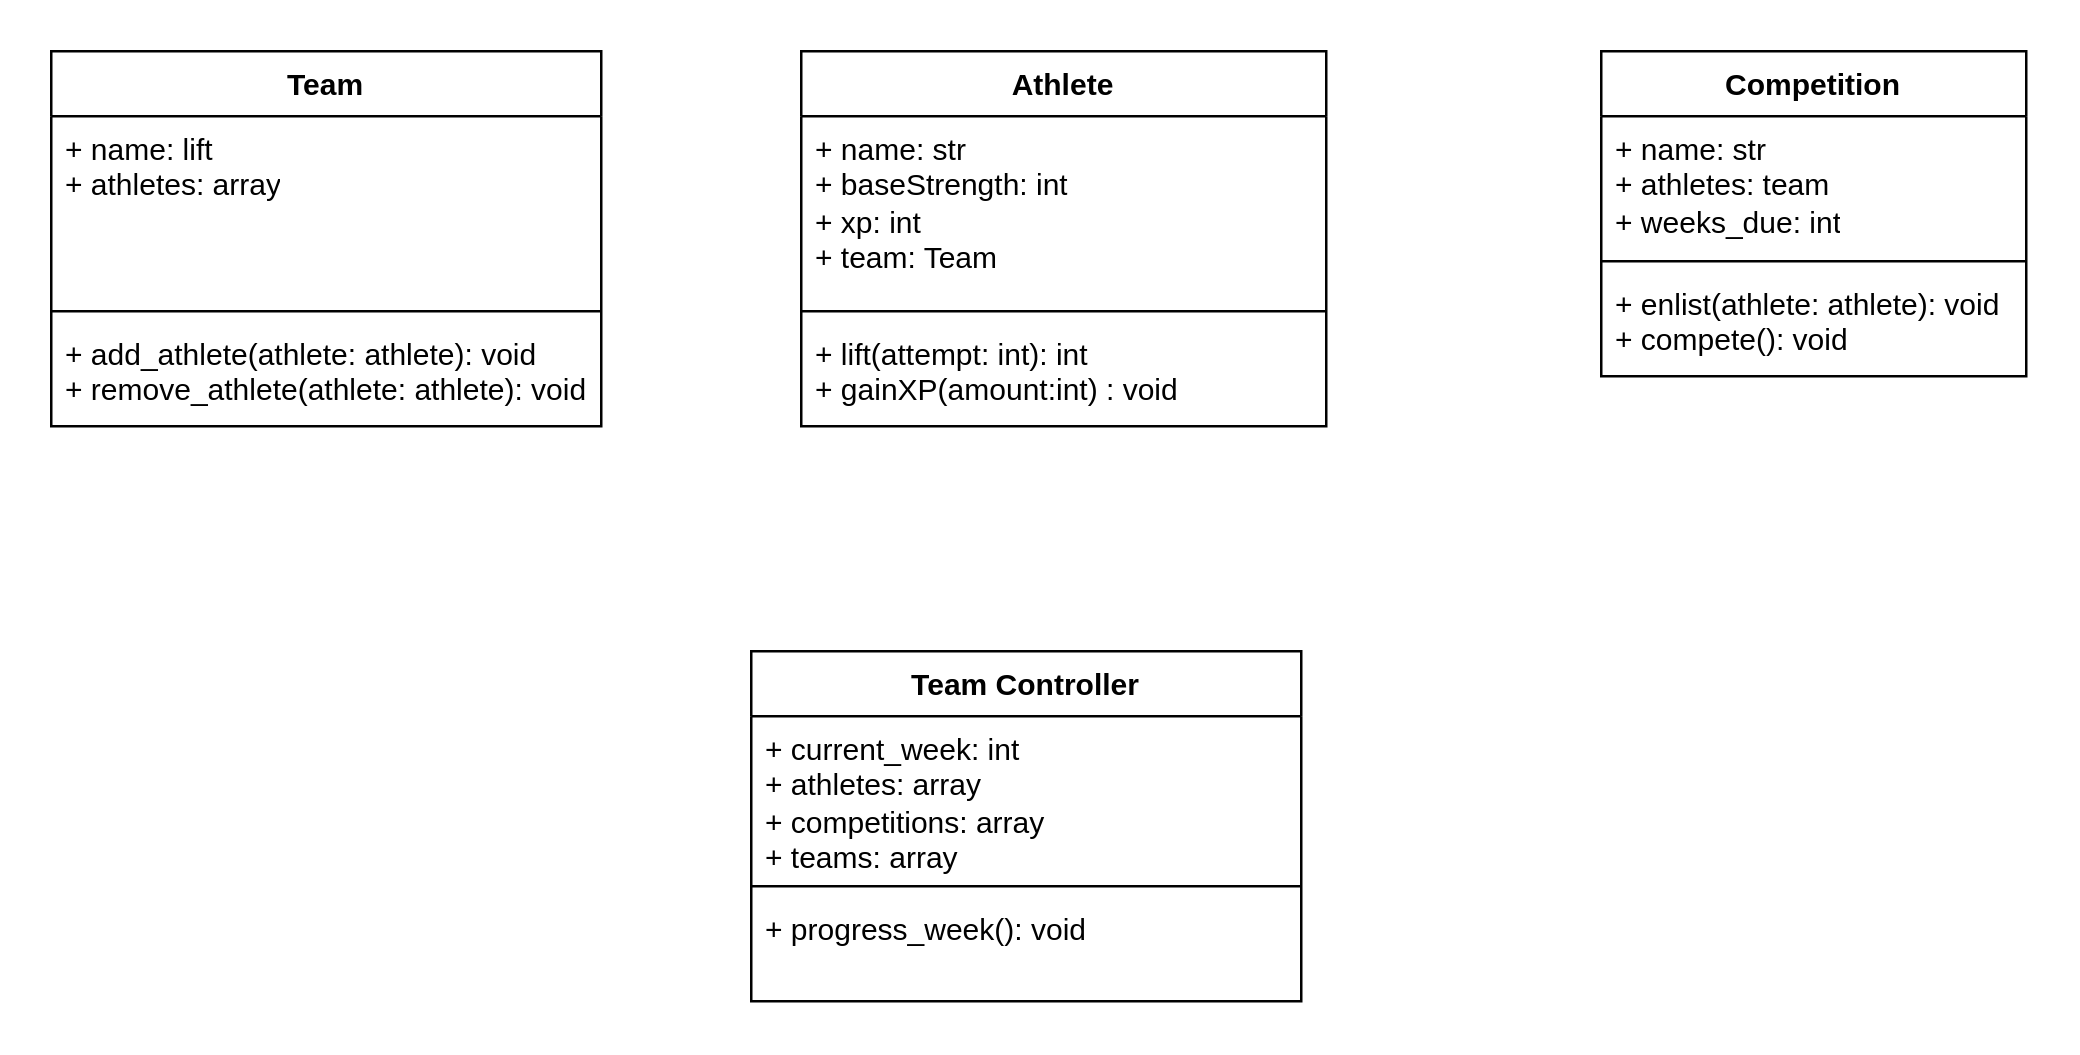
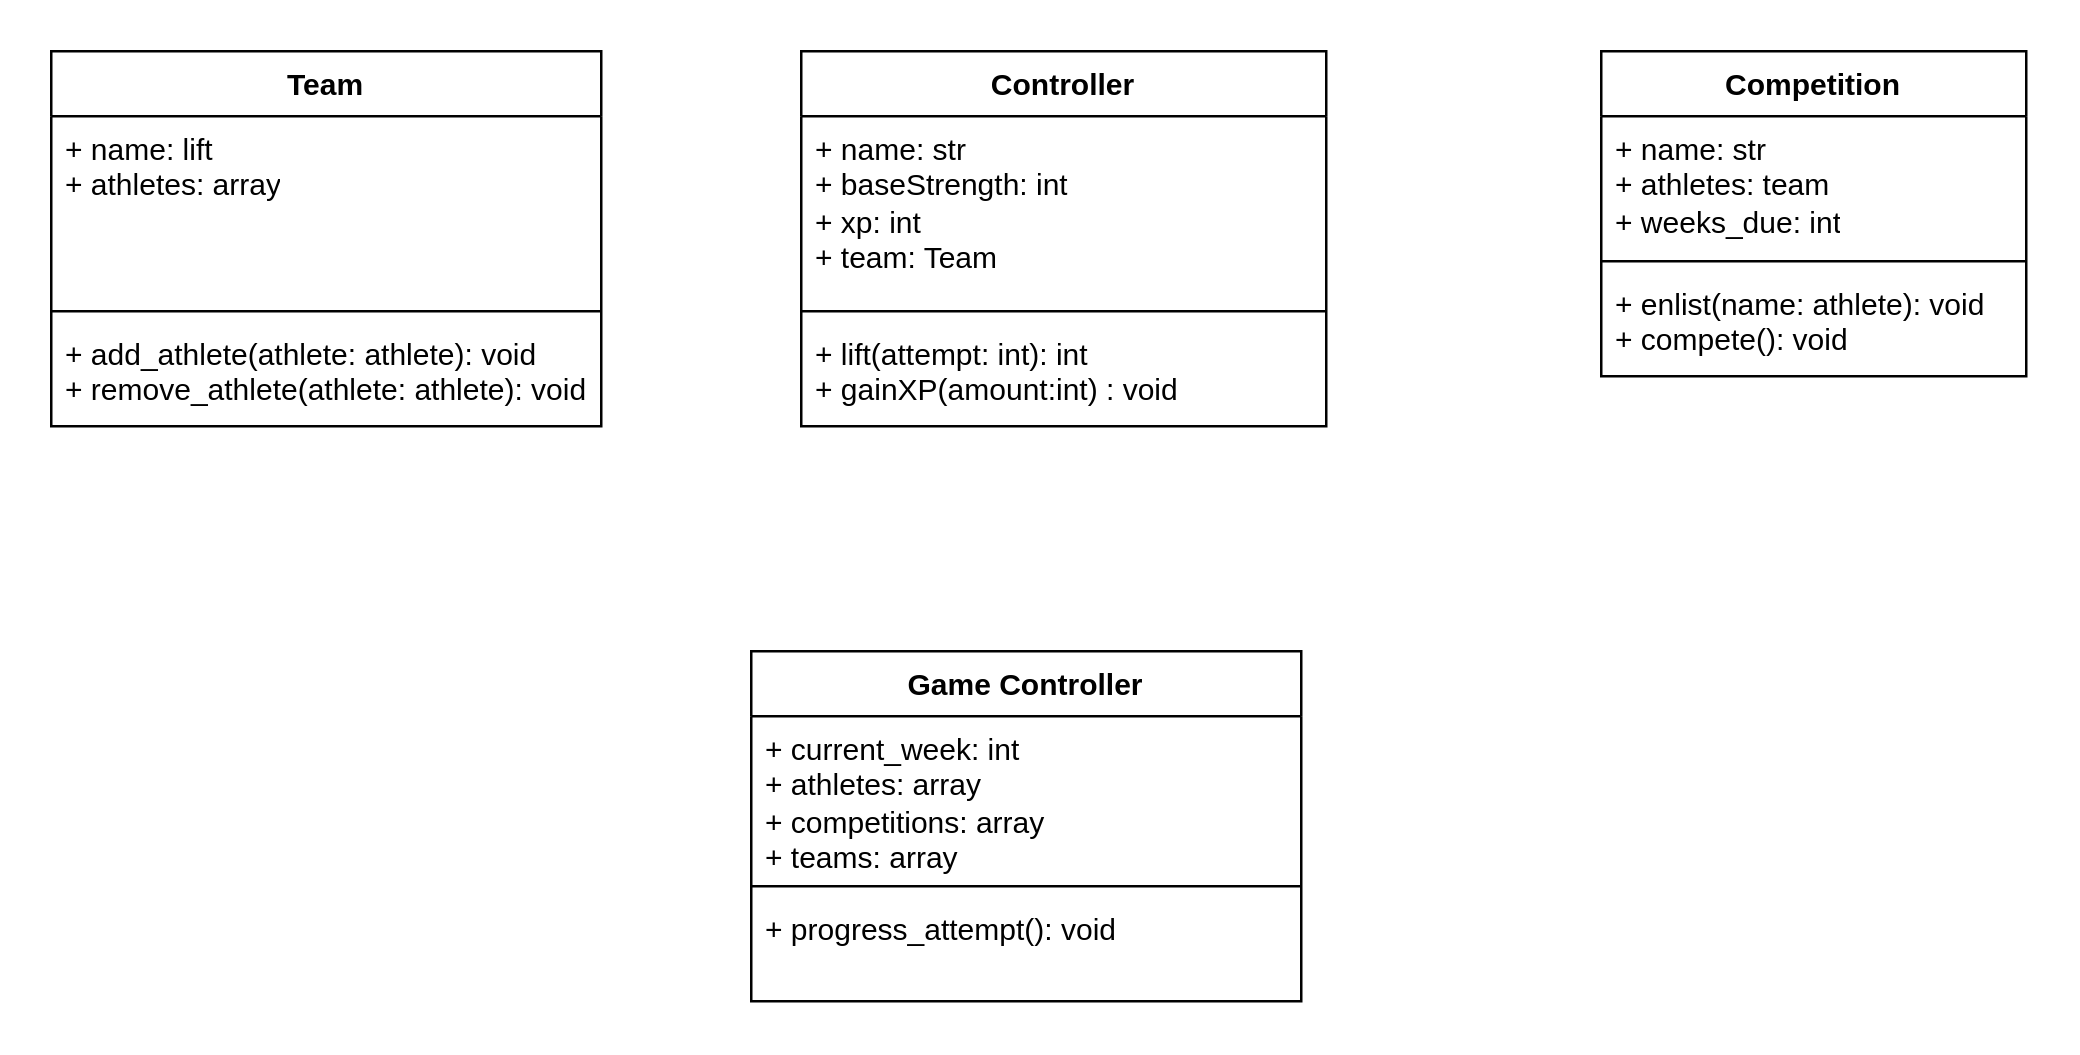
  <mxCell id="0" />
  <mxCell id="1" parent="0" />
- <mxCell id="2" value="Athlete" style="swimlane;fontStyle=1;align=center;verticalAlign=top;childLayout=stackLayout;horizontal=1;startSize=26;horizontalStack=0;resizeParent=1;resizeParentMax=0;resizeLast=0;collapsible=1;marginBottom=0;whiteSpace=wrap;html=1;" vertex="1" parent="1"><mxGeometry x="320" y="20" width="210" height="150" as="geometry" /></mxCell>
+ <mxCell id="2" value="Controller" style="swimlane;fontStyle=1;align=center;verticalAlign=top;childLayout=stackLayout;horizontal=1;startSize=26;horizontalStack=0;resizeParent=1;resizeParentMax=0;resizeLast=0;collapsible=1;marginBottom=0;whiteSpace=wrap;html=1;" vertex="1" parent="1"><mxGeometry x="320" y="20" width="210" height="150" as="geometry" /></mxCell>
  <mxCell id="3" value="&lt;div&gt;+ name: str&lt;/div&gt;&lt;div&gt;+ baseStrength: int&lt;/div&gt;&lt;div&gt;+ xp: int&lt;/div&gt;&lt;div&gt;+ team: Team&lt;/div&gt;&lt;div&gt;&lt;br&gt;&lt;/div&gt;" style="text;strokeColor=none;fillColor=none;align=left;verticalAlign=top;spacingLeft=4;spacingRight=4;overflow=hidden;rotatable=0;points=[[0,0.5],[1,0.5]];portConstraint=eastwest;whiteSpace=wrap;html=1;" vertex="1" parent="2"><mxGeometry y="26" width="210" height="74" as="geometry" /></mxCell>
  <mxCell id="4" value="" style="line;strokeWidth=1;fillColor=none;align=left;verticalAlign=middle;spacingTop=-1;spacingLeft=3;spacingRight=3;rotatable=0;labelPosition=right;points=[];portConstraint=eastwest;strokeColor=inherit;" vertex="1" parent="2"><mxGeometry y="100" width="210" height="8" as="geometry" /></mxCell>
  <mxCell id="5" value="&lt;div&gt;+ lift(attempt: int): int&lt;/div&gt;&lt;div&gt;+ gainXP(amount:int) : void&lt;/div&gt;" style="text;strokeColor=none;fillColor=none;align=left;verticalAlign=top;spacingLeft=4;spacingRight=4;overflow=hidden;rotatable=0;points=[[0,0.5],[1,0.5]];portConstraint=eastwest;whiteSpace=wrap;html=1;" vertex="1" parent="2"><mxGeometry y="108" width="210" height="42" as="geometry" /></mxCell>
  <mxCell id="6" value="Competition" style="swimlane;fontStyle=1;align=center;verticalAlign=top;childLayout=stackLayout;horizontal=1;startSize=26;horizontalStack=0;resizeParent=1;resizeParentMax=0;resizeLast=0;collapsible=1;marginBottom=0;whiteSpace=wrap;html=1;" vertex="1" parent="1"><mxGeometry x="640" y="20" width="170" height="130" as="geometry" /></mxCell>
  <mxCell id="7" value="&lt;div&gt;+ name: str&lt;/div&gt;&lt;div&gt;+ athletes: team&lt;/div&gt;&lt;div&gt;+ weeks_due: int&lt;/div&gt;" style="text;strokeColor=none;fillColor=none;align=left;verticalAlign=top;spacingLeft=4;spacingRight=4;overflow=hidden;rotatable=0;points=[[0,0.5],[1,0.5]];portConstraint=eastwest;whiteSpace=wrap;html=1;" vertex="1" parent="6"><mxGeometry y="26" width="170" height="54" as="geometry" /></mxCell>
  <mxCell id="8" value="" style="line;strokeWidth=1;fillColor=none;align=left;verticalAlign=middle;spacingTop=-1;spacingLeft=3;spacingRight=3;rotatable=0;labelPosition=right;points=[];portConstraint=eastwest;strokeColor=inherit;" vertex="1" parent="6"><mxGeometry y="80" width="170" height="8" as="geometry" /></mxCell>
- <mxCell id="9" value="&lt;div&gt;+ enlist(athlete: athlete): void&lt;/div&gt;&lt;div&gt;+ compete(): void&lt;/div&gt;" style="text;strokeColor=none;fillColor=none;align=left;verticalAlign=top;spacingLeft=4;spacingRight=4;overflow=hidden;rotatable=0;points=[[0,0.5],[1,0.5]];portConstraint=eastwest;whiteSpace=wrap;html=1;" vertex="1" parent="6"><mxGeometry y="88" width="170" height="42" as="geometry" /></mxCell>
- <mxCell id="10" value="Team Controller" style="swimlane;fontStyle=1;align=center;verticalAlign=top;childLayout=stackLayout;horizontal=1;startSize=26;horizontalStack=0;resizeParent=1;resizeParentMax=0;resizeLast=0;collapsible=1;marginBottom=0;whiteSpace=wrap;html=1;" vertex="1" parent="1"><mxGeometry x="300" y="260" width="220" height="140" as="geometry" /></mxCell>
+ <mxCell id="9" value="&lt;div&gt;+ enlist(name: athlete): void&lt;/div&gt;&lt;div&gt;+ compete(): void&lt;/div&gt;" style="text;strokeColor=none;fillColor=none;align=left;verticalAlign=top;spacingLeft=4;spacingRight=4;overflow=hidden;rotatable=0;points=[[0,0.5],[1,0.5]];portConstraint=eastwest;whiteSpace=wrap;html=1;" vertex="1" parent="6"><mxGeometry y="88" width="170" height="42" as="geometry" /></mxCell>
+ <mxCell id="10" value="Game Controller" style="swimlane;fontStyle=1;align=center;verticalAlign=top;childLayout=stackLayout;horizontal=1;startSize=26;horizontalStack=0;resizeParent=1;resizeParentMax=0;resizeLast=0;collapsible=1;marginBottom=0;whiteSpace=wrap;html=1;" vertex="1" parent="1"><mxGeometry x="300" y="260" width="220" height="140" as="geometry" /></mxCell>
  <mxCell id="11" value="&lt;div&gt;+ current_week: int&lt;/div&gt;&lt;div&gt;+ athletes: array&lt;/div&gt;&lt;div&gt;+ competitions: array&lt;/div&gt;&lt;div&gt;+ teams: array&lt;/div&gt;&lt;div&gt;&lt;br&gt;&lt;/div&gt;&lt;div&gt;&lt;br&gt;&lt;/div&gt;&lt;div&gt;&lt;br&gt;&lt;/div&gt;&lt;div&gt;&lt;br&gt;&lt;/div&gt;" style="text;strokeColor=none;fillColor=none;align=left;verticalAlign=top;spacingLeft=4;spacingRight=4;overflow=hidden;rotatable=0;points=[[0,0.5],[1,0.5]];portConstraint=eastwest;whiteSpace=wrap;html=1;" vertex="1" parent="10"><mxGeometry y="26" width="220" height="64" as="geometry" /></mxCell>
  <mxCell id="12" value="" style="line;strokeWidth=1;fillColor=none;align=left;verticalAlign=middle;spacingTop=-1;spacingLeft=3;spacingRight=3;rotatable=0;labelPosition=right;points=[];portConstraint=eastwest;strokeColor=inherit;" vertex="1" parent="10"><mxGeometry y="90" width="220" height="8" as="geometry" /></mxCell>
- <mxCell id="13" value="&lt;div&gt;+ progress_week(): void&lt;/div&gt;" style="text;strokeColor=none;fillColor=none;align=left;verticalAlign=top;spacingLeft=4;spacingRight=4;overflow=hidden;rotatable=0;points=[[0,0.5],[1,0.5]];portConstraint=eastwest;whiteSpace=wrap;html=1;" vertex="1" parent="10"><mxGeometry y="98" width="220" height="42" as="geometry" /></mxCell>
+ <mxCell id="13" value="&lt;div&gt;+ progress_attempt(): void&lt;/div&gt;" style="text;strokeColor=none;fillColor=none;align=left;verticalAlign=top;spacingLeft=4;spacingRight=4;overflow=hidden;rotatable=0;points=[[0,0.5],[1,0.5]];portConstraint=eastwest;whiteSpace=wrap;html=1;" vertex="1" parent="10"><mxGeometry y="98" width="220" height="42" as="geometry" /></mxCell>
  <mxCell id="14" value="Team" style="swimlane;fontStyle=1;align=center;verticalAlign=top;childLayout=stackLayout;horizontal=1;startSize=26;horizontalStack=0;resizeParent=1;resizeParentMax=0;resizeLast=0;collapsible=1;marginBottom=0;whiteSpace=wrap;html=1;" vertex="1" parent="1"><mxGeometry x="20" y="20" width="220" height="150" as="geometry" /></mxCell>
  <mxCell id="15" value="&lt;div&gt;+ name: lift&lt;/div&gt;&lt;div&gt;+ athletes: array&lt;/div&gt;&lt;div&gt;&lt;br&gt;&lt;/div&gt;" style="text;strokeColor=none;fillColor=none;align=left;verticalAlign=top;spacingLeft=4;spacingRight=4;overflow=hidden;rotatable=0;points=[[0,0.5],[1,0.5]];portConstraint=eastwest;whiteSpace=wrap;html=1;" vertex="1" parent="14"><mxGeometry y="26" width="220" height="74" as="geometry" /></mxCell>
  <mxCell id="16" value="" style="line;strokeWidth=1;fillColor=none;align=left;verticalAlign=middle;spacingTop=-1;spacingLeft=3;spacingRight=3;rotatable=0;labelPosition=right;points=[];portConstraint=eastwest;strokeColor=inherit;" vertex="1" parent="14"><mxGeometry y="100" width="220" height="8" as="geometry" /></mxCell>
  <mxCell id="17" value="&lt;div&gt;+ add_athlete(athlete: athlete): void&lt;/div&gt;&lt;div&gt;+ remove_athlete(athlete: athlete): void&lt;/div&gt;" style="text;strokeColor=none;fillColor=none;align=left;verticalAlign=top;spacingLeft=4;spacingRight=4;overflow=hidden;rotatable=0;points=[[0,0.5],[1,0.5]];portConstraint=eastwest;whiteSpace=wrap;html=1;" vertex="1" parent="14"><mxGeometry y="108" width="220" height="42" as="geometry" /></mxCell>
